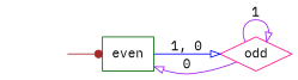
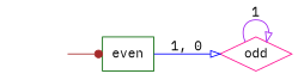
  digraph {
    fontname="IBM Plex Mono"
    rankdir=LR
    node [fontname="IBM Plex Mono"]
    edge [arrowhead=onormal color=purple fontname="IBM Plex Mono"]
    even [color=darkgreen shape=box]
    odd [color=deeppink shape=diamond]
    _nil [style=invis]
    even -> odd [color=blue label="1, 0"]
-   odd -> even [label=0]
    odd -> odd [label=1]
    _nil -> even [arrowhead=dot color=brown]
  }
